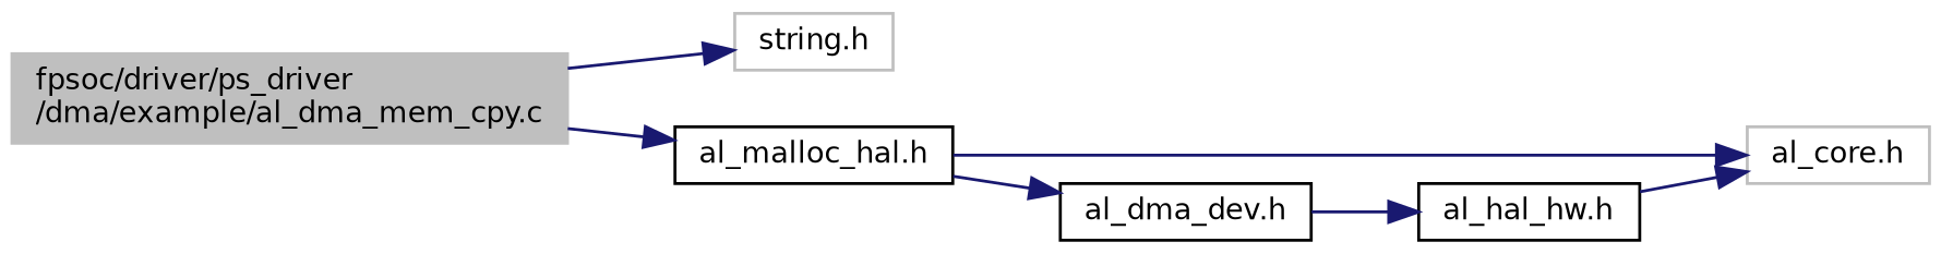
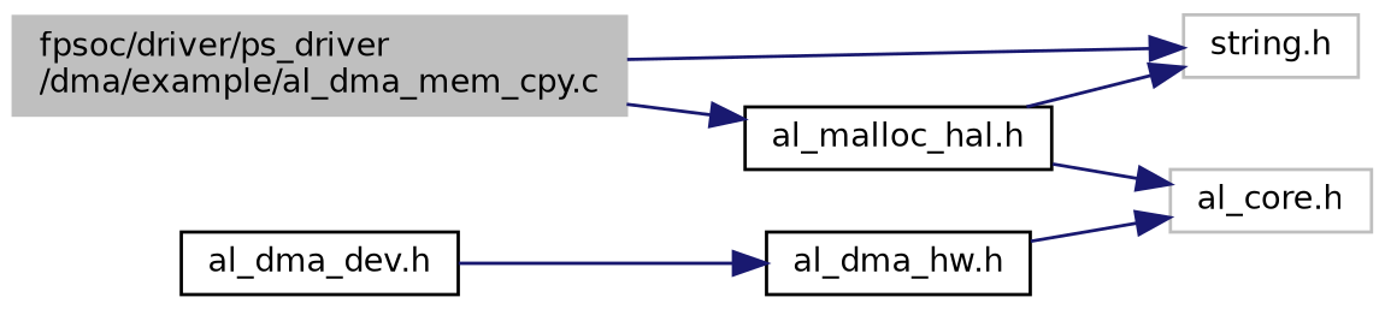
  digraph {
    rankdir=LR
    node [color=grey75 fillcolor=white fontname=Helvetica fontsize=10 shape=record style=filled]
    edge [color=midnightblue fontname=Helvetica fontsize=10 labelfontname=Helvetica labelfontsize=10 style=solid]
    n1 [fillcolor=grey75 fontcolor=black height=0.2 label="fpsoc/driver/ps_driver\l/dma/example/al_dma_mem_cpy.c" width=0.4]
    n2 [height=0.2 label="string.h" width=0.4]
    n3 [color=black height=0.2 label="al_malloc_hal.h" width=0.4]
    n4 [height=0.2 label="al_core.h" width=0.4]
    n5 [color=black height=0.2 label="al_dma_dev.h" width=0.4]
-   n6 [color=black height=0.2 label="al_hal_hw.h" width=0.4]
+   n6 [color=black height=0.2 label="al_dma_hw.h" width=0.4]
    n1 -> n2
    n1 -> n3
    n3 -> n4
-   n3 -> n5
+   n3 -> n2
    n5 -> n6
    n6 -> n4
  }
